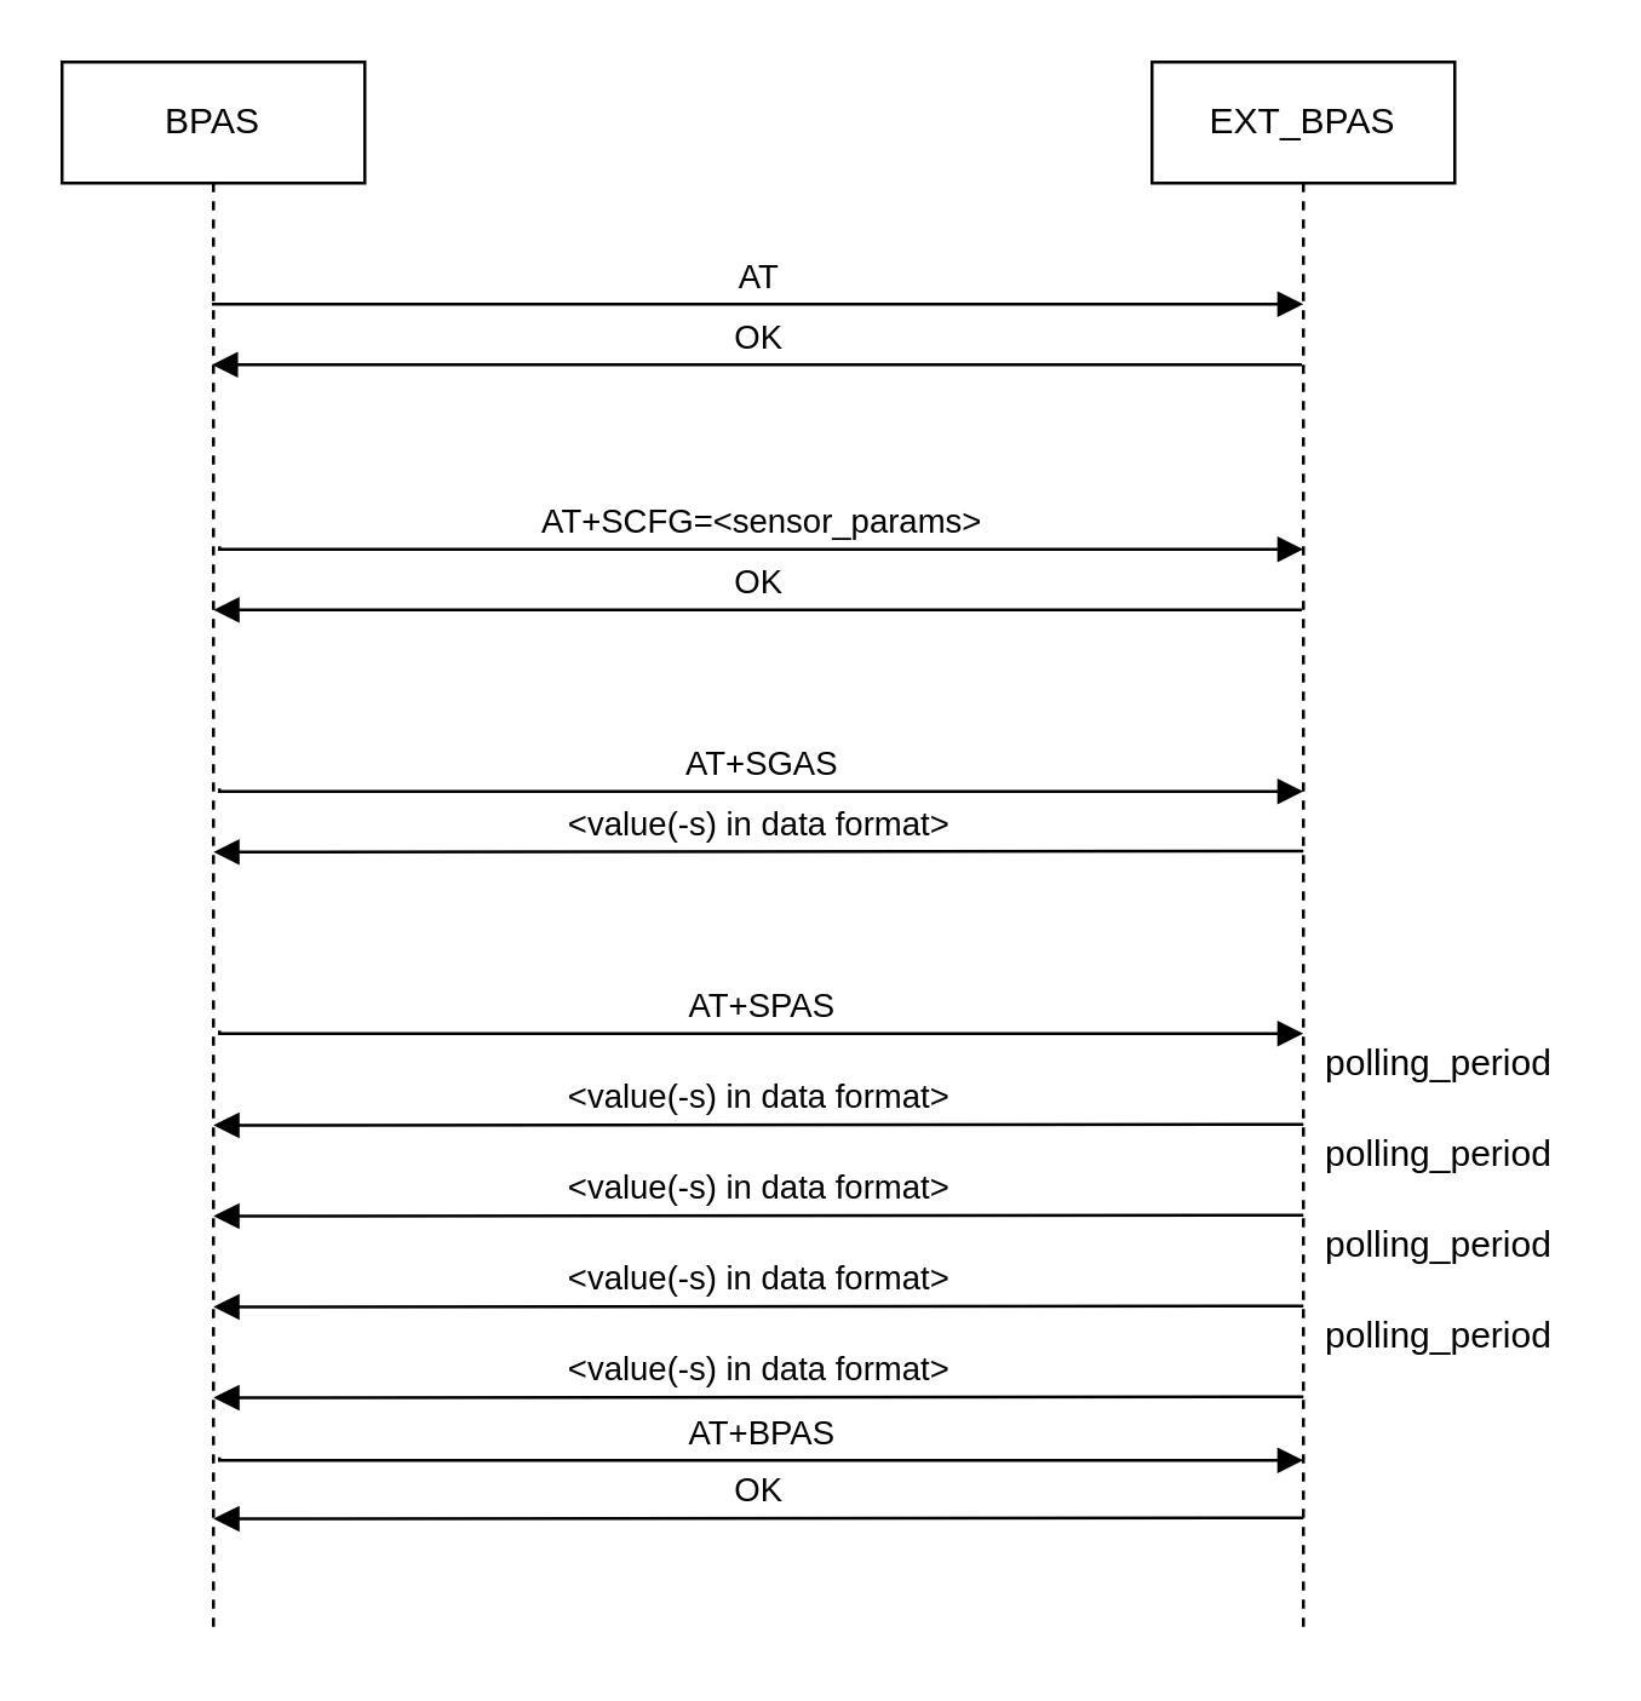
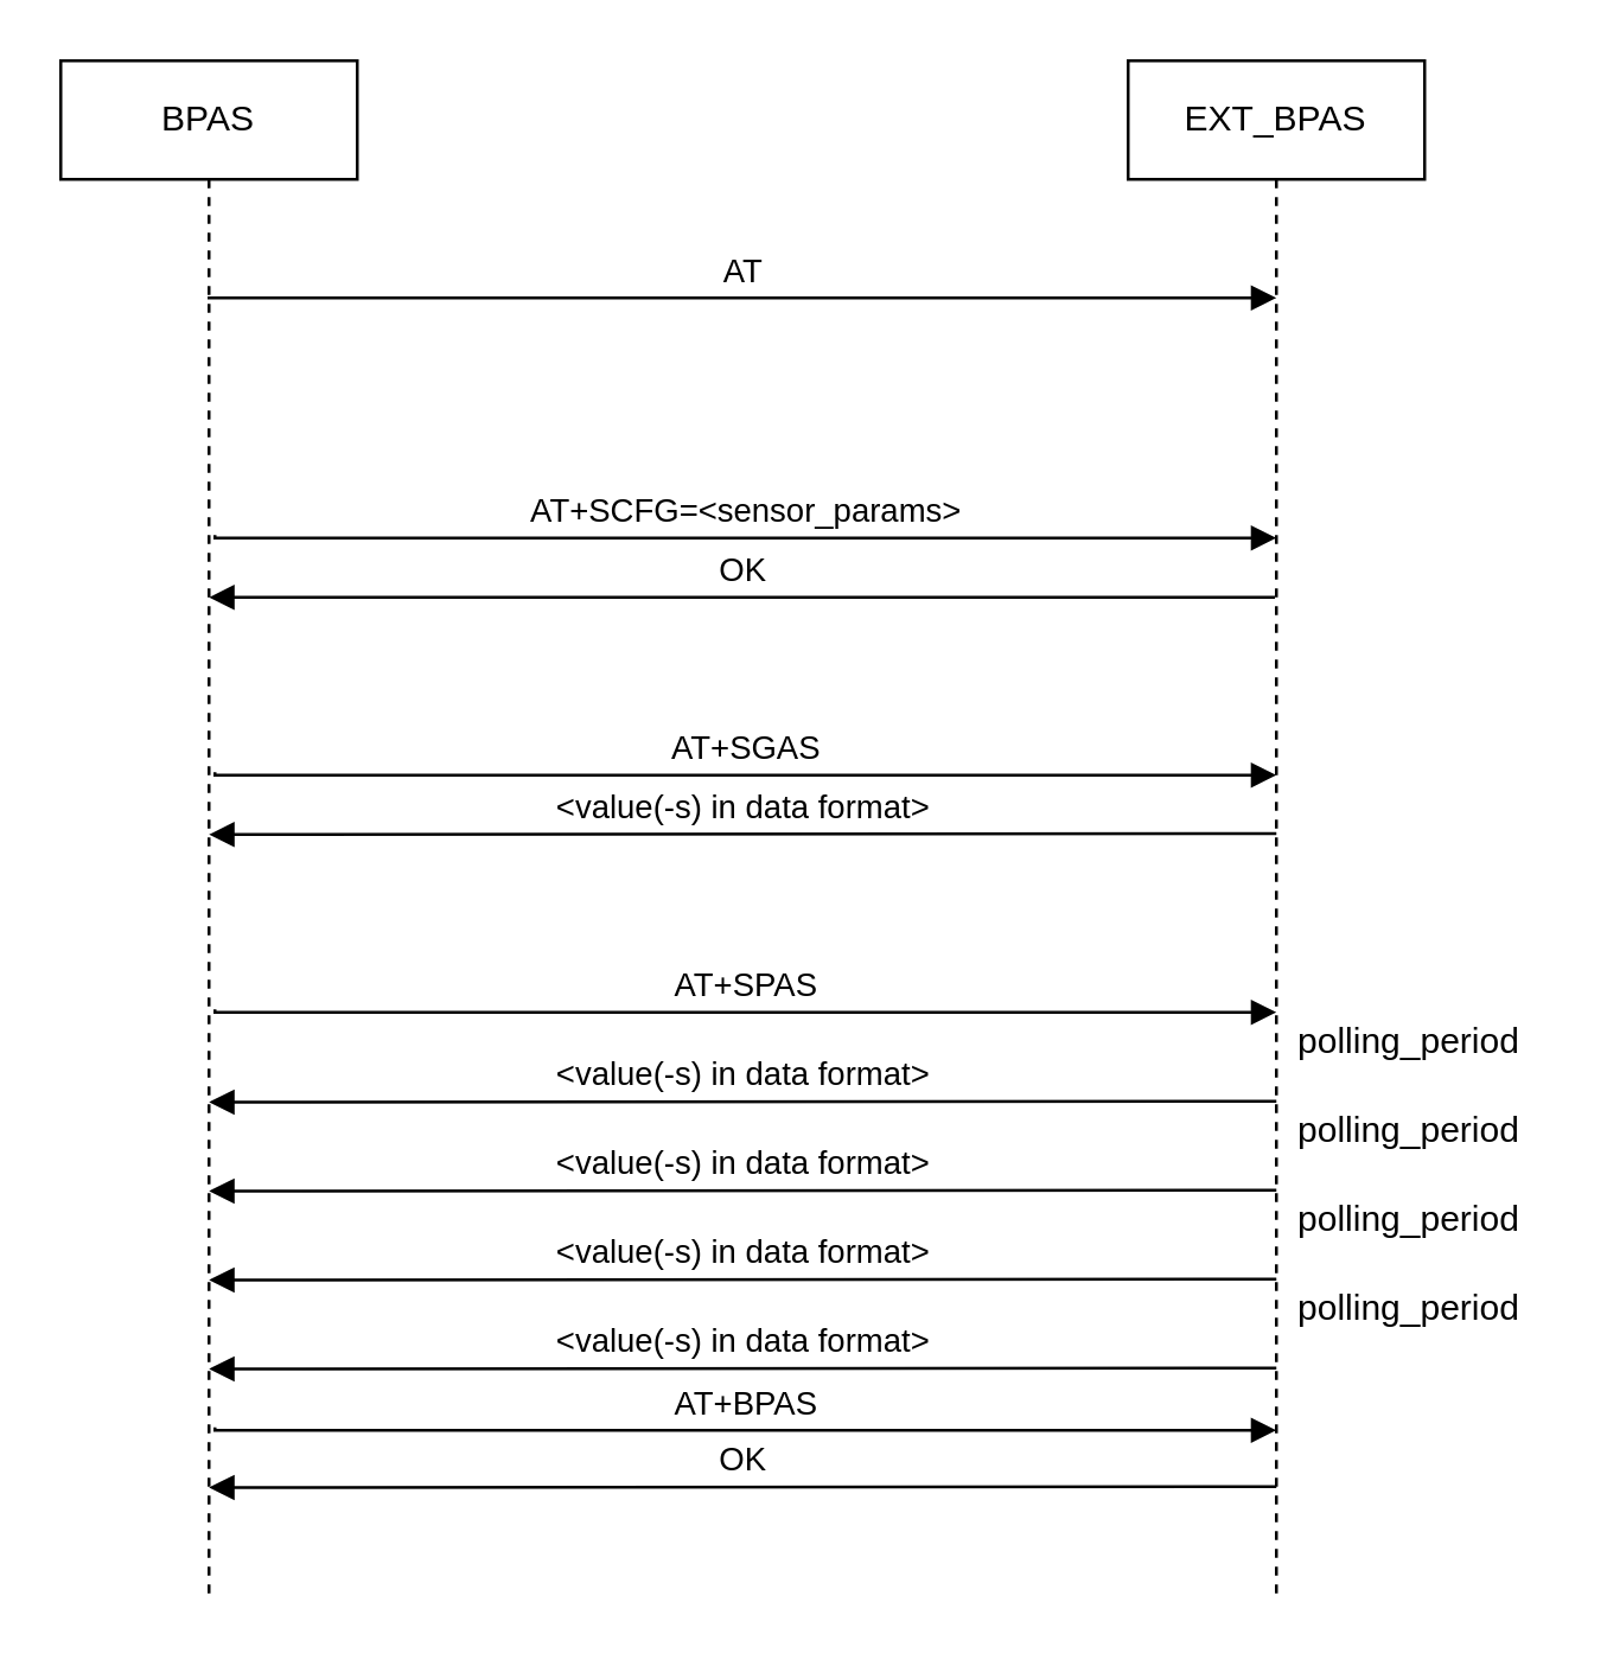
  <mxCell id="0" />
  <mxCell id="1" parent="0" />
  <mxCell id="2" value="BPAS" style="shape=umlLifeline;perimeter=lifelinePerimeter;whiteSpace=wrap;html=1;container=0;dropTarget=0;collapsible=0;recursiveResize=0;outlineConnect=0;portConstraint=eastwest;newEdgeStyle={&quot;edgeStyle&quot;:&quot;elbowEdgeStyle&quot;,&quot;elbow&quot;:&quot;vertical&quot;,&quot;curved&quot;:0,&quot;rounded&quot;:0};" parent="1" vertex="1"><mxGeometry x="20" y="20" width="100" height="520" as="geometry" /></mxCell>
  <mxCell id="3" value="EXT_BPAS" style="shape=umlLifeline;perimeter=lifelinePerimeter;whiteSpace=wrap;html=1;container=0;dropTarget=0;collapsible=0;recursiveResize=0;outlineConnect=0;portConstraint=eastwest;newEdgeStyle={&quot;edgeStyle&quot;:&quot;elbowEdgeStyle&quot;,&quot;elbow&quot;:&quot;vertical&quot;,&quot;curved&quot;:0,&quot;rounded&quot;:0};" parent="1" vertex="1"><mxGeometry x="380" y="20" width="100" height="520" as="geometry" /></mxCell>
  <mxCell id="4" value="AT" style="html=1;verticalAlign=bottom;endArrow=block;edgeStyle=elbowEdgeStyle;elbow=vertical;curved=0;rounded=0;" parent="1" source="2" edge="1"><mxGeometry x="0.001" relative="1" as="geometry"><mxPoint x="75" y="100" as="sourcePoint" /><Array as="points" /><mxPoint x="430" y="100" as="targetPoint" /><mxPoint as="offset" /></mxGeometry></mxCell>
- <mxCell id="5" value="OK" style="html=1;verticalAlign=bottom;endArrow=block;edgeStyle=elbowEdgeStyle;elbow=vertical;curved=0;rounded=0;" parent="1" source="3" target="2" edge="1"><mxGeometry relative="1" as="geometry"><mxPoint x="425" y="120" as="sourcePoint" /><Array as="points"><mxPoint x="360" y="120" /><mxPoint x="285" y="140" /></Array><mxPoint x="195" y="140" as="targetPoint" /></mxGeometry></mxCell>
  <mxCell id="6" value="AT+SCFG=&amp;lt;sensor_params&amp;gt;" style="html=1;verticalAlign=bottom;endArrow=block;edgeStyle=elbowEdgeStyle;elbow=vertical;curved=0;rounded=0;exitX=0.523;exitY=0.264;exitDx=0;exitDy=0;exitPerimeter=0;" edge="1" parent="1"><mxGeometry x="0.001" relative="1" as="geometry"><mxPoint x="72" y="180" as="sourcePoint" /><Array as="points" /><mxPoint x="430" y="181" as="targetPoint" /><mxPoint as="offset" /></mxGeometry></mxCell>
  <mxCell id="7" value="OK" style="html=1;verticalAlign=bottom;endArrow=block;edgeStyle=elbowEdgeStyle;elbow=vertical;curved=0;rounded=0;" edge="1" parent="1"><mxGeometry relative="1" as="geometry"><mxPoint x="429.5" y="201" as="sourcePoint" /><Array as="points"><mxPoint x="360" y="201" /><mxPoint x="285" y="221" /></Array><mxPoint x="70" y="201" as="targetPoint" /></mxGeometry></mxCell>
  <mxCell id="8" value="AT+SGAS" style="html=1;verticalAlign=bottom;endArrow=block;edgeStyle=elbowEdgeStyle;elbow=vertical;curved=0;rounded=0;exitX=0.523;exitY=0.264;exitDx=0;exitDy=0;exitPerimeter=0;" edge="1" parent="1"><mxGeometry x="0.001" relative="1" as="geometry"><mxPoint x="72" y="260" as="sourcePoint" /><Array as="points" /><mxPoint x="430" y="261" as="targetPoint" /><mxPoint as="offset" /></mxGeometry></mxCell>
  <mxCell id="9" value="&amp;lt;value(-s) in data format&amp;gt;" style="html=1;verticalAlign=bottom;endArrow=block;edgeStyle=elbowEdgeStyle;elbow=vertical;curved=0;rounded=0;" edge="1" parent="1"><mxGeometry x="-0.001" relative="1" as="geometry"><mxPoint x="430" y="280.71" as="sourcePoint" /><Array as="points"><mxPoint x="360" y="281" /><mxPoint x="285" y="301" /></Array><mxPoint x="70" y="281" as="targetPoint" /><mxPoint as="offset" /></mxGeometry></mxCell>
  <mxCell id="10" value="AT+SPAS" style="html=1;verticalAlign=bottom;endArrow=block;edgeStyle=elbowEdgeStyle;elbow=vertical;curved=0;rounded=0;exitX=0.523;exitY=0.264;exitDx=0;exitDy=0;exitPerimeter=0;" edge="1" parent="1"><mxGeometry x="0.001" relative="1" as="geometry"><mxPoint x="72" y="340" as="sourcePoint" /><Array as="points" /><mxPoint x="430" y="341" as="targetPoint" /><mxPoint as="offset" /></mxGeometry></mxCell>
  <mxCell id="11" value="&amp;lt;value(-s) in data format&amp;gt;" style="html=1;verticalAlign=bottom;endArrow=block;edgeStyle=elbowEdgeStyle;elbow=vertical;curved=0;rounded=0;" edge="1" parent="1"><mxGeometry x="-0.001" relative="1" as="geometry"><mxPoint x="430" y="371" as="sourcePoint" /><Array as="points"><mxPoint x="360" y="371.29" /><mxPoint x="285" y="391.29" /></Array><mxPoint x="70" y="371.29" as="targetPoint" /><mxPoint as="offset" /></mxGeometry></mxCell>
  <mxCell id="12" value="&amp;lt;value(-s) in data format&amp;gt;" style="html=1;verticalAlign=bottom;endArrow=block;edgeStyle=elbowEdgeStyle;elbow=vertical;curved=0;rounded=0;" edge="1" parent="1"><mxGeometry x="-0.001" relative="1" as="geometry"><mxPoint x="430" y="401" as="sourcePoint" /><Array as="points"><mxPoint x="360" y="401.29" /><mxPoint x="285" y="421.29" /></Array><mxPoint x="70" y="401.29" as="targetPoint" /><mxPoint as="offset" /></mxGeometry></mxCell>
  <mxCell id="13" value="&amp;lt;value(-s) in data format&amp;gt;" style="html=1;verticalAlign=bottom;endArrow=block;edgeStyle=elbowEdgeStyle;elbow=vertical;curved=0;rounded=0;" edge="1" parent="1"><mxGeometry x="-0.001" relative="1" as="geometry"><mxPoint x="430" y="431" as="sourcePoint" /><Array as="points"><mxPoint x="360" y="431.29" /><mxPoint x="285" y="451.29" /></Array><mxPoint x="70" y="431.29" as="targetPoint" /><mxPoint as="offset" /></mxGeometry></mxCell>
  <mxCell id="14" value="&amp;lt;value(-s) in data format&amp;gt;" style="html=1;verticalAlign=bottom;endArrow=block;edgeStyle=elbowEdgeStyle;elbow=vertical;curved=0;rounded=0;" edge="1" parent="1"><mxGeometry x="-0.001" relative="1" as="geometry"><mxPoint x="430" y="461" as="sourcePoint" /><Array as="points"><mxPoint x="360" y="461.29" /><mxPoint x="285" y="481.29" /></Array><mxPoint x="70" y="461.29" as="targetPoint" /><mxPoint as="offset" /></mxGeometry></mxCell>
  <mxCell id="15" value="polling_period" style="text;html=1;strokeColor=none;fillColor=none;align=center;verticalAlign=middle;whiteSpace=wrap;rounded=0;" vertex="1" parent="1"><mxGeometry x="430" y="341" width="90" height="20" as="geometry" /></mxCell>
  <mxCell id="16" value="polling_period" style="text;html=1;strokeColor=none;fillColor=none;align=center;verticalAlign=middle;whiteSpace=wrap;rounded=0;" vertex="1" parent="1"><mxGeometry x="430" y="371" width="90" height="20" as="geometry" /></mxCell>
  <mxCell id="17" value="polling_period" style="text;html=1;strokeColor=none;fillColor=none;align=center;verticalAlign=middle;whiteSpace=wrap;rounded=0;" vertex="1" parent="1"><mxGeometry x="430" y="401" width="90" height="20" as="geometry" /></mxCell>
  <mxCell id="18" value="polling_period" style="text;html=1;strokeColor=none;fillColor=none;align=center;verticalAlign=middle;whiteSpace=wrap;rounded=0;" vertex="1" parent="1"><mxGeometry x="430" y="431" width="90" height="20" as="geometry" /></mxCell>
  <mxCell id="19" value="AT+BPAS" style="html=1;verticalAlign=bottom;endArrow=block;edgeStyle=elbowEdgeStyle;elbow=vertical;curved=0;rounded=0;exitX=0.523;exitY=0.264;exitDx=0;exitDy=0;exitPerimeter=0;" edge="1" parent="1"><mxGeometry x="0.001" relative="1" as="geometry"><mxPoint x="72" y="481" as="sourcePoint" /><Array as="points" /><mxPoint x="430" y="482" as="targetPoint" /><mxPoint as="offset" /></mxGeometry></mxCell>
  <mxCell id="20" value="OK" style="html=1;verticalAlign=bottom;endArrow=block;edgeStyle=elbowEdgeStyle;elbow=vertical;curved=0;rounded=0;" edge="1" parent="1"><mxGeometry relative="1" as="geometry"><mxPoint x="430" y="501" as="sourcePoint" /><Array as="points"><mxPoint x="360" y="501.29" /><mxPoint x="285" y="521.29" /></Array><mxPoint x="70" y="501.29" as="targetPoint" /></mxGeometry></mxCell>
